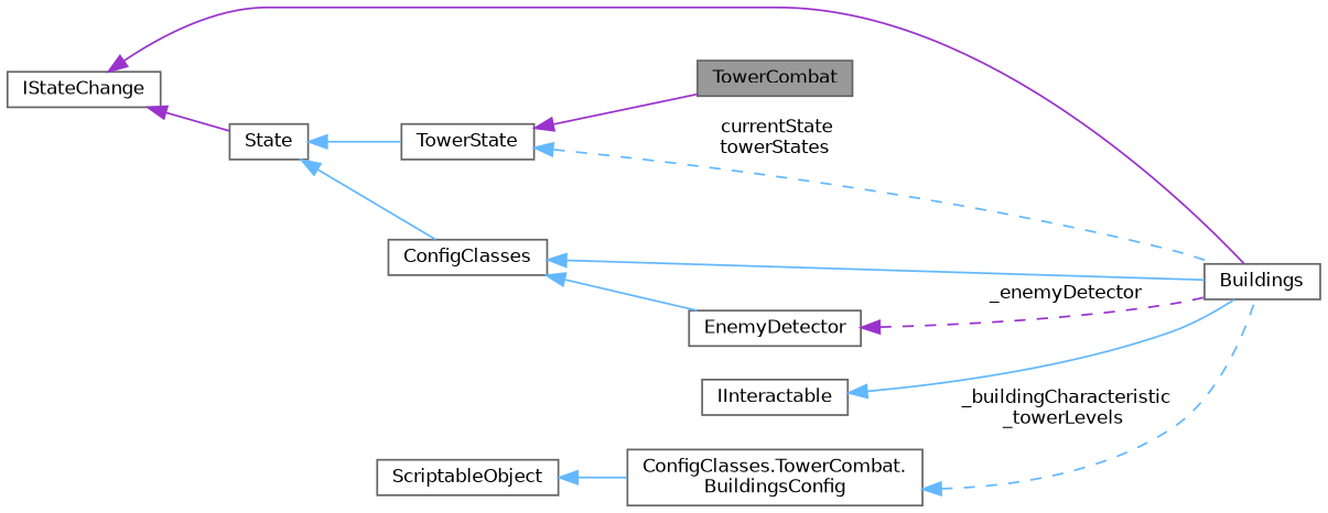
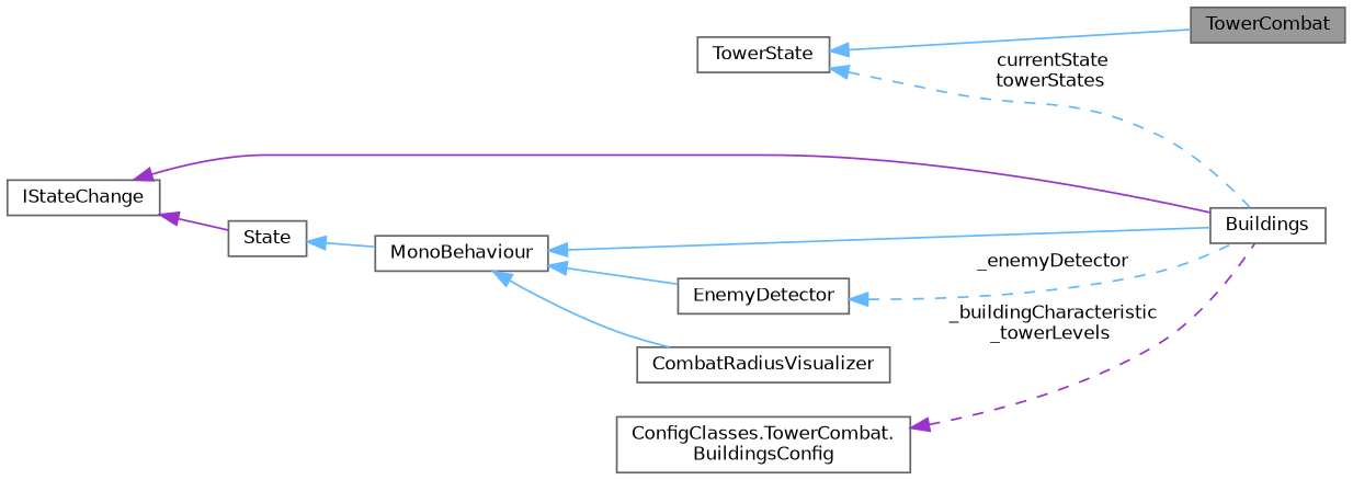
  digraph {
    rankdir=LR
    node [color=gray40 fillcolor=white fontname=Helvetica fontsize=10 shape=box style=filled]
    edge [color=steelblue1 dir=back fontname=Helvetica fontsize=10 labelfontname=Helvetica labelfontsize=10 style=solid]
    n1 [fillcolor=grey60 fontcolor=black height=0.2 label=TowerCombat width=0.4]
    n2 [height=0.2 label=TowerState width=0.4]
    n3 [height=0.2 label=Buildings width=0.4]
    n4 [height=0.2 label=State width=0.4]
-   n5 [height=0.2 label=ConfigClasses width=0.4]
+   n5 [height=0.2 label=MonoBehaviour width=0.4]
    n6 [height=0.2 label=EnemyDetector width=0.4]
+   n7 [height=0.2 label=CombatRadiusVisualizer width=0.4]
    n8 [height=0.2 label=IStateChange width=0.4]
-   n9 [height=0.2 label=IInteractable width=0.4]
    n10 [height=0.2 label="ConfigClasses.TowerCombat.\lBuildingsConfig" width=0.4]
-   n11 [height=0.2 label=ScriptableObject width=0.4]
-   n2 -> n1 [color=darkorchid3]
+   n2 -> n1
    n2 -> n3 [label=" currentState\ntowerStates" style=dashed]
-   n4 -> n2
    n4 -> n5
    n5 -> n3
    n5 -> n6
-   n6 -> n3 [color=darkorchid3 label=" _enemyDetector" style=dashed]
+   n5 -> n7
+   n6 -> n3 [label=" _enemyDetector" style=dashed]
    n8 -> n3 [color=darkorchid3]
    n8 -> n4 [color=darkorchid3]
-   n9 -> n3
-   n10 -> n3 [label=" _buildingCharacteristic\n_towerLevels" style=dashed]
-   n11 -> n10
+   n10 -> n3 [color=darkorchid3 label=" _buildingCharacteristic\n_towerLevels" style=dashed]
  }
